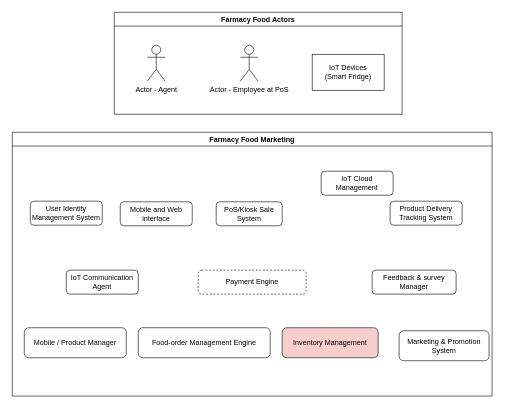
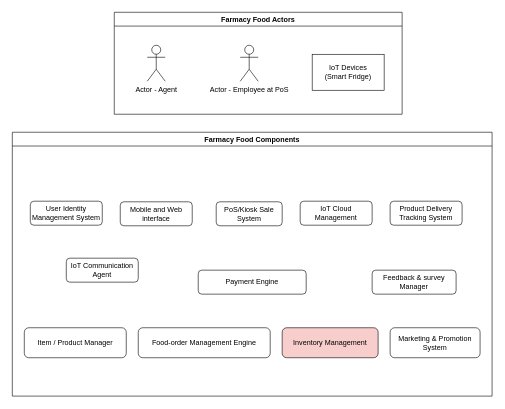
  <mxCell id="0" />
  <mxCell id="1" parent="0" />
  <mxCell id="2" value="Farmacy Food Actors" style="swimlane;" parent="1" vertex="1"><mxGeometry x="190" y="20" width="480" height="170" as="geometry"><mxRectangle x="200" y="180" width="160" height="23" as="alternateBounds" /></mxGeometry></mxCell>
  <mxCell id="3" value="&lt;div&gt;IoT Devices&lt;/div&gt;&lt;div&gt;(Smart Fridge)&lt;br&gt;&lt;/div&gt;" style="rounded=0;whiteSpace=wrap;html=1;" parent="2" vertex="1"><mxGeometry x="330" y="70" width="120" height="60" as="geometry" /></mxCell>
  <mxCell id="4" value="Actor - Agent" style="shape=umlActor;verticalLabelPosition=bottom;verticalAlign=top;html=1;outlineConnect=0;" parent="2" vertex="1"><mxGeometry x="55" y="55" width="30" height="60" as="geometry" /></mxCell>
  <mxCell id="5" value="Actor - Employee at PoS" style="shape=umlActor;verticalLabelPosition=bottom;verticalAlign=top;html=1;outlineConnect=0;" parent="2" vertex="1"><mxGeometry x="210" y="55" width="30" height="60" as="geometry" /></mxCell>
- <mxCell id="6" value="Farmacy Food Marketing" style="swimlane;" parent="1" vertex="1"><mxGeometry x="20" y="220" width="800" height="440" as="geometry"><mxRectangle x="30" y="380" width="190" height="23" as="alternateBounds" /></mxGeometry></mxCell>
+ <mxCell id="6" value="Farmacy Food Components" style="swimlane;" parent="1" vertex="1"><mxGeometry x="20" y="220" width="800" height="440" as="geometry"><mxRectangle x="30" y="380" width="190" height="23" as="alternateBounds" /></mxGeometry></mxCell>
  <mxCell id="7" value="&lt;span&gt;Food-order Management Engine &lt;/span&gt;" style="rounded=1;whiteSpace=wrap;html=1;" parent="6" vertex="1"><mxGeometry x="210" y="326" width="220" height="50" as="geometry" /></mxCell>
- <mxCell id="8" value="Mobile / Product Manager" style="rounded=1;whiteSpace=wrap;html=1;" parent="6" vertex="1"><mxGeometry x="20" y="326" width="170" height="50" as="geometry" /></mxCell>
+ <mxCell id="8" value="Item / Product Manager" style="rounded=1;whiteSpace=wrap;html=1;" parent="6" vertex="1"><mxGeometry x="20" y="326" width="170" height="50" as="geometry" /></mxCell>
  <mxCell id="9" value="User Identity Management System" style="rounded=1;whiteSpace=wrap;html=1;" parent="6" vertex="1"><mxGeometry x="30" y="115" width="120" height="40" as="geometry" /></mxCell>
  <mxCell id="10" value="&lt;p&gt;&lt;span&gt;&lt;span&gt;&lt;/span&gt;&lt;/span&gt;&lt;span&gt;Mobile and Web interface&lt;/span&gt;&lt;/p&gt;" style="rounded=1;whiteSpace=wrap;html=1;" parent="6" vertex="1"><mxGeometry x="180" y="116" width="120" height="40" as="geometry" /></mxCell>
  <mxCell id="11" value="&lt;p&gt;&lt;span&gt;PoS/Kiosk Sale System&lt;/span&gt;&lt;/p&gt;" style="rounded=1;whiteSpace=wrap;html=1;" parent="6" vertex="1"><mxGeometry x="340" y="116" width="110" height="40" as="geometry" /></mxCell>
- <mxCell id="12" value="&lt;p&gt;&lt;span&gt;Payment Engine&lt;/span&gt;&lt;/p&gt;" style="rounded=1;whiteSpace=wrap;html=1;dashed=1;" parent="6" vertex="1"><mxGeometry x="310" y="230" width="180" height="40" as="geometry" /></mxCell>
- <mxCell id="13" value="&lt;p&gt;&lt;span&gt;IoT Communication Agent&lt;/span&gt;&lt;/p&gt;" style="rounded=1;whiteSpace=wrap;html=1;" parent="6" vertex="1"><mxGeometry x="90" y="230" width="120" height="40" as="geometry" /></mxCell>
- <mxCell id="14" value="Marketing &amp;amp; Promotion System" style="rounded=1;whiteSpace=wrap;html=1;" parent="6" vertex="1"><mxGeometry x="645" y="331" width="150" height="50" as="geometry" /></mxCell>
- <mxCell id="15" value="&lt;p&gt;&lt;span&gt;IoT Cloud Management&lt;/span&gt;&lt;/p&gt;" style="rounded=1;whiteSpace=wrap;html=1;" parent="6" vertex="1"><mxGeometry x="515" y="65" width="120" height="40" as="geometry" /></mxCell>
+ <mxCell id="12" value="&lt;p&gt;&lt;span&gt;Payment Engine&lt;/span&gt;&lt;/p&gt;" style="rounded=1;whiteSpace=wrap;html=1;" parent="6" vertex="1"><mxGeometry x="310" y="230" width="180" height="40" as="geometry" /></mxCell>
+ <mxCell id="13" value="&lt;p&gt;&lt;span&gt;IoT Communication Agent&lt;/span&gt;&lt;/p&gt;" style="rounded=1;whiteSpace=wrap;html=1;" parent="6" vertex="1"><mxGeometry x="90" y="210" width="120" height="40" as="geometry" /></mxCell>
+ <mxCell id="14" value="Marketing &amp;amp; Promotion System" style="rounded=1;whiteSpace=wrap;html=1;" parent="6" vertex="1"><mxGeometry x="630" y="326" width="150" height="50" as="geometry" /></mxCell>
+ <mxCell id="15" value="&lt;p&gt;&lt;span&gt;IoT Cloud Management&lt;/span&gt;&lt;/p&gt;" style="rounded=1;whiteSpace=wrap;html=1;" parent="6" vertex="1"><mxGeometry x="480" y="115" width="120" height="40" as="geometry" /></mxCell>
  <mxCell id="16" value="Inventory Management" style="rounded=1;whiteSpace=wrap;html=1;fillColor=#f8cecc;" parent="6" vertex="1"><mxGeometry x="450" y="326" width="160" height="50" as="geometry" /></mxCell>
  <mxCell id="17" value="Feedback &amp;amp; survey Manager" style="rounded=1;whiteSpace=wrap;html=1;" parent="6" vertex="1"><mxGeometry x="600" y="230" width="140" height="40" as="geometry" /></mxCell>
  <mxCell id="18" value="Product Delivery Tracking System" style="rounded=1;whiteSpace=wrap;html=1;" parent="6" vertex="1"><mxGeometry x="630" y="115" width="120" height="40" as="geometry" /></mxCell>
